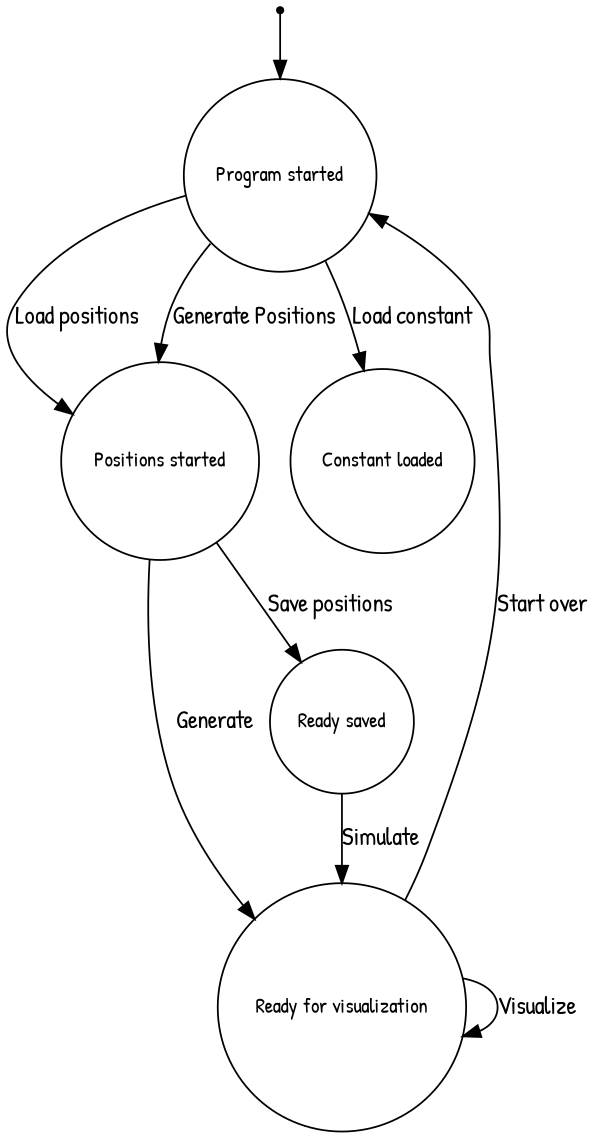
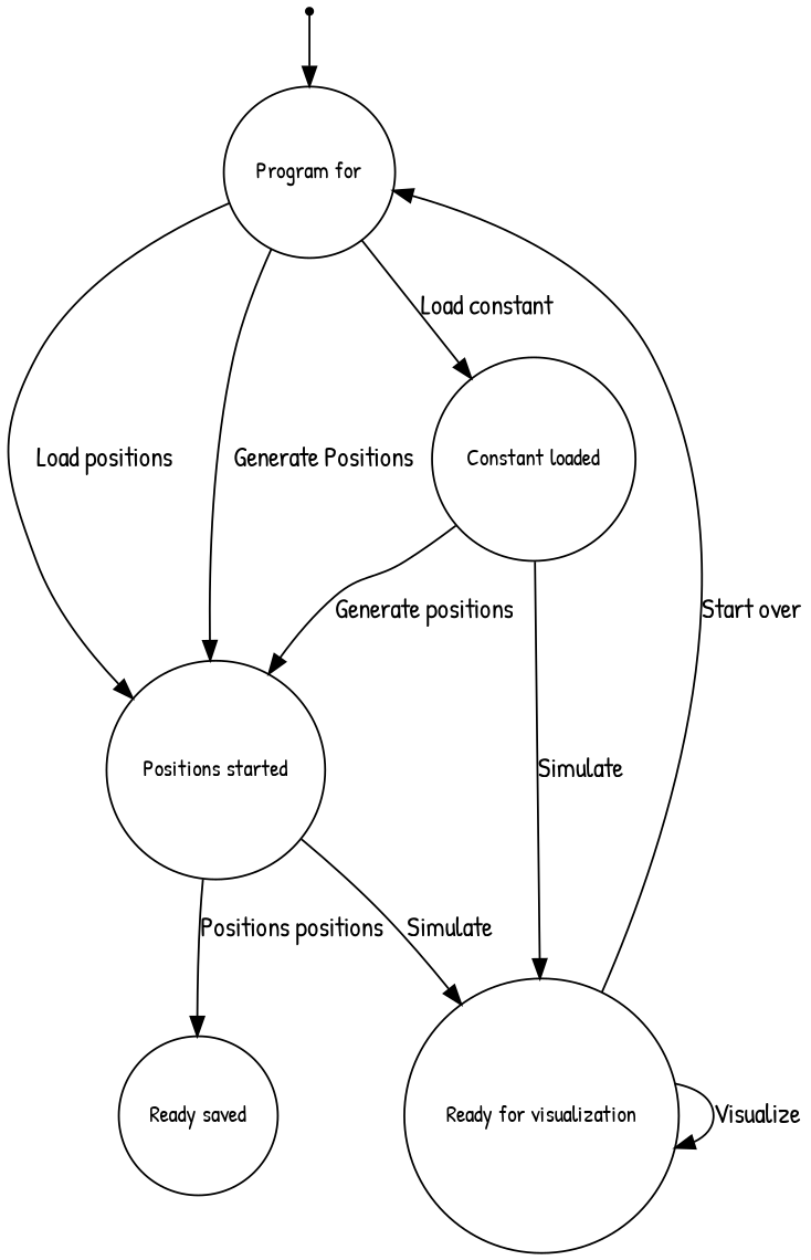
  digraph {
    fontname="Patrick Hand"
    node [fontname="Patrick Hand" fontsize=12 shape=circle]
    edge [fontname="Patrick Hand"]
-   n1 [label="Program started"]
+   n1 [label="Program for"]
    n2 [label="Positions started"]
    n3 [label="Constant loaded"]
    n4 [label="Ready for visualization"]
    n5 [label="Ready saved"]
    n6 [label="Positions saved" shape=point]
    n1 -> n2 [label="Load positions"]
    n1 -> n2 [label="Generate Positions"]
    n1 -> n3 [label="Load constant"]
-   n2 -> n4 [label=Generate]
-   n2 -> n5 [label="Save positions"]
+   n2 -> n4 [label=Simulate]
+   n2 -> n5 [label="Positions positions"]
+   n3 -> n2 [label="Generate positions"]
    n4 -> n1 [label="Start over"]
    n4 -> n4 [label=Visualize]
-   n5 -> n4 [label=Simulate]
+   n3 -> n4 [label=Simulate]
    n6 -> n1
  }
